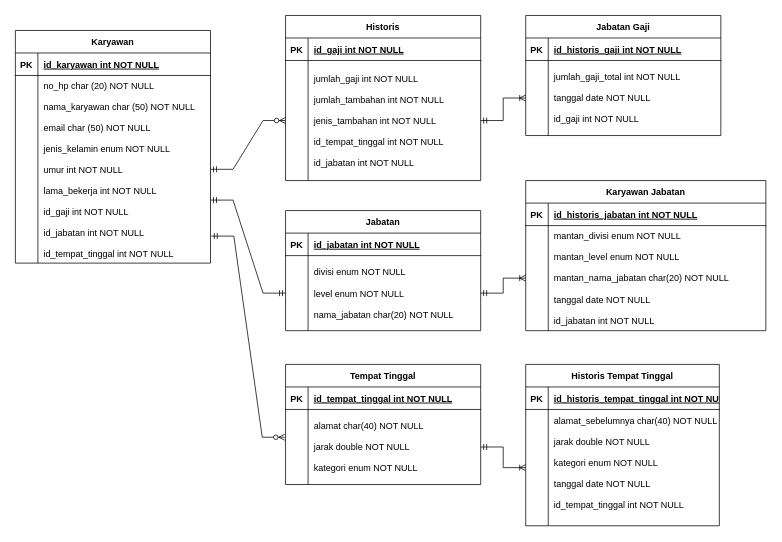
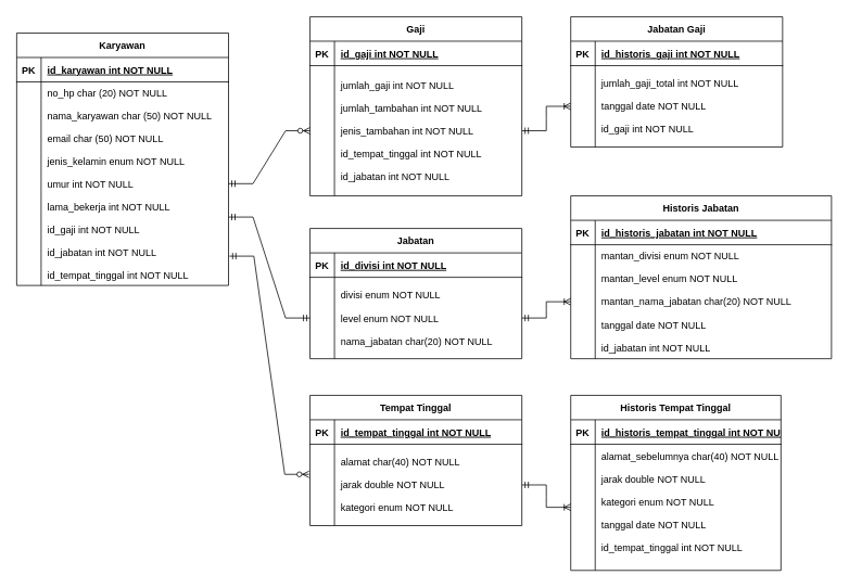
  <mxCell id="0" />
  <mxCell id="1" parent="0" />
  <mxCell id="2" value="Karyawan" style="shape=table;startSize=30;container=1;collapsible=1;childLayout=tableLayout;fixedRows=1;rowLines=0;fontStyle=1;align=center;resizeLast=1;" vertex="1" parent="1"><mxGeometry x="20" y="40" width="260" height="310" as="geometry" /></mxCell>
  <mxCell id="3" value="" style="shape=tableRow;horizontal=0;startSize=0;swimlaneHead=0;swimlaneBody=0;fillColor=none;collapsible=0;dropTarget=0;points=[[0,0.5],[1,0.5]];portConstraint=eastwest;top=0;left=0;right=0;bottom=1;" vertex="1" parent="2"><mxGeometry y="30" width="260" height="30" as="geometry" /></mxCell>
  <mxCell id="4" value="PK" style="shape=partialRectangle;connectable=0;fillColor=none;top=0;left=0;bottom=0;right=0;fontStyle=1;overflow=hidden;" vertex="1" parent="3"><mxGeometry width="30" height="30" as="geometry"><mxRectangle width="30" height="30" as="alternateBounds" /></mxGeometry></mxCell>
  <mxCell id="5" value="id_karyawan int NOT NULL" style="shape=partialRectangle;connectable=0;fillColor=none;top=0;left=0;bottom=0;right=0;align=left;spacingLeft=6;fontStyle=5;overflow=hidden;" vertex="1" parent="3"><mxGeometry x="30" width="230" height="30" as="geometry"><mxRectangle width="230" height="30" as="alternateBounds" /></mxGeometry></mxCell>
  <mxCell id="6" value="" style="shape=tableRow;horizontal=0;startSize=0;swimlaneHead=0;swimlaneBody=0;fillColor=none;collapsible=0;dropTarget=0;points=[[0,0.5],[1,0.5]];portConstraint=eastwest;top=0;left=0;right=0;bottom=0;" vertex="1" parent="2"><mxGeometry y="60" width="260" height="250" as="geometry" /></mxCell>
  <mxCell id="7" value="" style="shape=partialRectangle;connectable=0;fillColor=none;top=0;left=0;bottom=0;right=0;editable=1;overflow=hidden;" vertex="1" parent="6"><mxGeometry width="30" height="250" as="geometry"><mxRectangle width="30" height="250" as="alternateBounds" /></mxGeometry></mxCell>
  <mxCell id="8" value="no_hp char (20) NOT NULL&#10;&#10;nama_karyawan char (50) NOT NULL&#10;&#10;email char (50) NOT NULL&#10;&#10;jenis_kelamin enum NOT NULL&#10;&#10;umur int NOT NULL&#10;&#10;lama_bekerja int NOT NULL&#10;&#10;id_gaji int NOT NULL&#10;&#10;id_jabatan int NOT NULL&#10;&#10;id_tempat_tinggal int NOT NULL" style="shape=partialRectangle;connectable=0;fillColor=none;top=0;left=0;bottom=0;right=0;align=left;spacingLeft=6;overflow=hidden;fontStyle=0" vertex="1" parent="6"><mxGeometry x="30" width="230" height="250" as="geometry"><mxRectangle width="230" height="250" as="alternateBounds" /></mxGeometry></mxCell>
- <mxCell id="9" value="Historis" style="shape=table;startSize=30;container=1;collapsible=1;childLayout=tableLayout;fixedRows=1;rowLines=0;fontStyle=1;align=center;resizeLast=1;" vertex="1" parent="1"><mxGeometry x="380" y="20" width="260" height="220" as="geometry" /></mxCell>
+ <mxCell id="9" value="Gaji" style="shape=table;startSize=30;container=1;collapsible=1;childLayout=tableLayout;fixedRows=1;rowLines=0;fontStyle=1;align=center;resizeLast=1;" vertex="1" parent="1"><mxGeometry x="380" y="20" width="260" height="220" as="geometry" /></mxCell>
  <mxCell id="10" value="" style="shape=tableRow;horizontal=0;startSize=0;swimlaneHead=0;swimlaneBody=0;fillColor=none;collapsible=0;dropTarget=0;points=[[0,0.5],[1,0.5]];portConstraint=eastwest;top=0;left=0;right=0;bottom=1;" vertex="1" parent="9"><mxGeometry y="30" width="260" height="30" as="geometry" /></mxCell>
  <mxCell id="11" value="PK" style="shape=partialRectangle;connectable=0;fillColor=none;top=0;left=0;bottom=0;right=0;fontStyle=1;overflow=hidden;" vertex="1" parent="10"><mxGeometry width="30" height="30" as="geometry"><mxRectangle width="30" height="30" as="alternateBounds" /></mxGeometry></mxCell>
  <mxCell id="12" value="id_gaji int NOT NULL" style="shape=partialRectangle;connectable=0;fillColor=none;top=0;left=0;bottom=0;right=0;align=left;spacingLeft=6;fontStyle=5;overflow=hidden;" vertex="1" parent="10"><mxGeometry x="30" width="230" height="30" as="geometry"><mxRectangle width="230" height="30" as="alternateBounds" /></mxGeometry></mxCell>
  <mxCell id="13" value="" style="shape=tableRow;horizontal=0;startSize=0;swimlaneHead=0;swimlaneBody=0;fillColor=none;collapsible=0;dropTarget=0;points=[[0,0.5],[1,0.5]];portConstraint=eastwest;top=0;left=0;right=0;bottom=0;" vertex="1" parent="9"><mxGeometry y="60" width="260" height="160" as="geometry" /></mxCell>
  <mxCell id="14" value="" style="shape=partialRectangle;connectable=0;fillColor=none;top=0;left=0;bottom=0;right=0;editable=1;overflow=hidden;" vertex="1" parent="13"><mxGeometry width="30" height="160" as="geometry"><mxRectangle width="30" height="160" as="alternateBounds" /></mxGeometry></mxCell>
  <mxCell id="15" value="jumlah_gaji int NOT NULL&#10;&#10;jumlah_tambahan int NOT NULL&#10;&#10;jenis_tambahan int NOT NULL&#10;&#10;id_tempat_tinggal int NOT NULL&#10;&#10;id_jabatan int NOT NULL" style="shape=partialRectangle;connectable=0;fillColor=none;top=0;left=0;bottom=0;right=0;align=left;spacingLeft=6;overflow=hidden;fontStyle=0" vertex="1" parent="13"><mxGeometry x="30" width="230" height="160" as="geometry"><mxRectangle width="230" height="160" as="alternateBounds" /></mxGeometry></mxCell>
  <mxCell id="16" value="Jabatan" style="shape=table;startSize=30;container=1;collapsible=1;childLayout=tableLayout;fixedRows=1;rowLines=0;fontStyle=1;align=center;resizeLast=1;" vertex="1" parent="1"><mxGeometry x="380" y="280" width="260" height="160" as="geometry" /></mxCell>
  <mxCell id="17" value="" style="shape=tableRow;horizontal=0;startSize=0;swimlaneHead=0;swimlaneBody=0;fillColor=none;collapsible=0;dropTarget=0;points=[[0,0.5],[1,0.5]];portConstraint=eastwest;top=0;left=0;right=0;bottom=1;" vertex="1" parent="16"><mxGeometry y="30" width="260" height="30" as="geometry" /></mxCell>
  <mxCell id="18" value="PK" style="shape=partialRectangle;connectable=0;fillColor=none;top=0;left=0;bottom=0;right=0;fontStyle=1;overflow=hidden;" vertex="1" parent="17"><mxGeometry width="30" height="30" as="geometry"><mxRectangle width="30" height="30" as="alternateBounds" /></mxGeometry></mxCell>
- <mxCell id="19" value="id_jabatan int NOT NULL" style="shape=partialRectangle;connectable=0;fillColor=none;top=0;left=0;bottom=0;right=0;align=left;spacingLeft=6;fontStyle=5;overflow=hidden;" vertex="1" parent="17"><mxGeometry x="30" width="230" height="30" as="geometry"><mxRectangle width="230" height="30" as="alternateBounds" /></mxGeometry></mxCell>
+ <mxCell id="19" value="id_divisi int NOT NULL" style="shape=partialRectangle;connectable=0;fillColor=none;top=0;left=0;bottom=0;right=0;align=left;spacingLeft=6;fontStyle=5;overflow=hidden;" vertex="1" parent="17"><mxGeometry x="30" width="230" height="30" as="geometry"><mxRectangle width="230" height="30" as="alternateBounds" /></mxGeometry></mxCell>
  <mxCell id="20" value="" style="shape=tableRow;horizontal=0;startSize=0;swimlaneHead=0;swimlaneBody=0;fillColor=none;collapsible=0;dropTarget=0;points=[[0,0.5],[1,0.5]];portConstraint=eastwest;top=0;left=0;right=0;bottom=0;" vertex="1" parent="16"><mxGeometry y="60" width="260" height="100" as="geometry" /></mxCell>
  <mxCell id="21" value="" style="shape=partialRectangle;connectable=0;fillColor=none;top=0;left=0;bottom=0;right=0;editable=1;overflow=hidden;" vertex="1" parent="20"><mxGeometry width="30" height="100" as="geometry"><mxRectangle width="30" height="100" as="alternateBounds" /></mxGeometry></mxCell>
  <mxCell id="22" value="divisi enum NOT NULL&#10;&#10;level enum NOT NULL&#10;&#10;nama_jabatan char(20) NOT NULL" style="shape=partialRectangle;connectable=0;fillColor=none;top=0;left=0;bottom=0;right=0;align=left;spacingLeft=6;overflow=hidden;" vertex="1" parent="20"><mxGeometry x="30" width="230" height="100" as="geometry"><mxRectangle width="230" height="100" as="alternateBounds" /></mxGeometry></mxCell>
  <mxCell id="23" value="Tempat Tinggal" style="shape=table;startSize=30;container=1;collapsible=1;childLayout=tableLayout;fixedRows=1;rowLines=0;fontStyle=1;align=center;resizeLast=1;" vertex="1" parent="1"><mxGeometry x="380" y="485" width="260" height="160" as="geometry" /></mxCell>
  <mxCell id="24" value="" style="shape=tableRow;horizontal=0;startSize=0;swimlaneHead=0;swimlaneBody=0;fillColor=none;collapsible=0;dropTarget=0;points=[[0,0.5],[1,0.5]];portConstraint=eastwest;top=0;left=0;right=0;bottom=1;" vertex="1" parent="23"><mxGeometry y="30" width="260" height="30" as="geometry" /></mxCell>
  <mxCell id="25" value="PK" style="shape=partialRectangle;connectable=0;fillColor=none;top=0;left=0;bottom=0;right=0;fontStyle=1;overflow=hidden;" vertex="1" parent="24"><mxGeometry width="30" height="30" as="geometry"><mxRectangle width="30" height="30" as="alternateBounds" /></mxGeometry></mxCell>
  <mxCell id="26" value="id_tempat_tinggal int NOT NULL" style="shape=partialRectangle;connectable=0;fillColor=none;top=0;left=0;bottom=0;right=0;align=left;spacingLeft=6;fontStyle=5;overflow=hidden;" vertex="1" parent="24"><mxGeometry x="30" width="230" height="30" as="geometry"><mxRectangle width="230" height="30" as="alternateBounds" /></mxGeometry></mxCell>
  <mxCell id="27" value="" style="shape=tableRow;horizontal=0;startSize=0;swimlaneHead=0;swimlaneBody=0;fillColor=none;collapsible=0;dropTarget=0;points=[[0,0.5],[1,0.5]];portConstraint=eastwest;top=0;left=0;right=0;bottom=0;" vertex="1" parent="23"><mxGeometry y="60" width="260" height="100" as="geometry" /></mxCell>
  <mxCell id="28" value="" style="shape=partialRectangle;connectable=0;fillColor=none;top=0;left=0;bottom=0;right=0;editable=1;overflow=hidden;" vertex="1" parent="27"><mxGeometry width="30" height="100" as="geometry"><mxRectangle width="30" height="100" as="alternateBounds" /></mxGeometry></mxCell>
  <mxCell id="29" value="alamat char(40) NOT NULL&#10;&#10;jarak double NOT NULL&#10;&#10;kategori enum NOT NULL" style="shape=partialRectangle;connectable=0;fillColor=none;top=0;left=0;bottom=0;right=0;align=left;spacingLeft=6;overflow=hidden;" vertex="1" parent="27"><mxGeometry x="30" width="230" height="100" as="geometry"><mxRectangle width="230" height="100" as="alternateBounds" /></mxGeometry></mxCell>
  <mxCell id="30" value="" style="edgeStyle=entityRelationEdgeStyle;fontSize=12;html=1;endArrow=ERzeroToMany;startArrow=ERmandOne;rounded=0;" edge="1" parent="1" source="6"><mxGeometry width="100" height="100" relative="1" as="geometry"><mxPoint x="280" y="260" as="sourcePoint" /><mxPoint x="380" y="160" as="targetPoint" /></mxGeometry></mxCell>
  <mxCell id="31" value="" style="edgeStyle=entityRelationEdgeStyle;fontSize=12;html=1;endArrow=ERmandOne;startArrow=ERmandOne;rounded=0;entryX=0;entryY=0.5;entryDx=0;entryDy=0;exitX=1;exitY=0.664;exitDx=0;exitDy=0;exitPerimeter=0;" edge="1" parent="1" source="6" target="20"><mxGeometry width="100" height="100" relative="1" as="geometry"><mxPoint x="290" y="320" as="sourcePoint" /><mxPoint x="390" y="220" as="targetPoint" /></mxGeometry></mxCell>
  <mxCell id="32" value="" style="edgeStyle=entityRelationEdgeStyle;fontSize=12;html=1;endArrow=ERzeroToMany;startArrow=ERmandOne;rounded=0;exitX=1.004;exitY=0.856;exitDx=0;exitDy=0;exitPerimeter=0;entryX=-0.004;entryY=0.37;entryDx=0;entryDy=0;entryPerimeter=0;" edge="1" parent="1" source="6" target="27"><mxGeometry width="100" height="100" relative="1" as="geometry"><mxPoint x="410" y="470" as="sourcePoint" /><mxPoint x="510" y="370" as="targetPoint" /></mxGeometry></mxCell>
  <mxCell id="33" value="Jabatan Gaji" style="shape=table;startSize=30;container=1;collapsible=1;childLayout=tableLayout;fixedRows=1;rowLines=0;fontStyle=1;align=center;resizeLast=1;" vertex="1" parent="1"><mxGeometry x="700" y="20" width="260" height="160.0" as="geometry" /></mxCell>
  <mxCell id="34" value="" style="shape=tableRow;horizontal=0;startSize=0;swimlaneHead=0;swimlaneBody=0;fillColor=none;collapsible=0;dropTarget=0;points=[[0,0.5],[1,0.5]];portConstraint=eastwest;top=0;left=0;right=0;bottom=1;" vertex="1" parent="33"><mxGeometry y="30" width="260" height="30" as="geometry" /></mxCell>
  <mxCell id="35" value="PK" style="shape=partialRectangle;connectable=0;fillColor=none;top=0;left=0;bottom=0;right=0;fontStyle=1;overflow=hidden;" vertex="1" parent="34"><mxGeometry width="30" height="30" as="geometry"><mxRectangle width="30" height="30" as="alternateBounds" /></mxGeometry></mxCell>
  <mxCell id="36" value="id_historis_gaji int NOT NULL" style="shape=partialRectangle;connectable=0;fillColor=none;top=0;left=0;bottom=0;right=0;align=left;spacingLeft=6;fontStyle=5;overflow=hidden;" vertex="1" parent="34"><mxGeometry x="30" width="230" height="30" as="geometry"><mxRectangle width="230" height="30" as="alternateBounds" /></mxGeometry></mxCell>
  <mxCell id="37" value="" style="shape=tableRow;horizontal=0;startSize=0;swimlaneHead=0;swimlaneBody=0;fillColor=none;collapsible=0;dropTarget=0;points=[[0,0.5],[1,0.5]];portConstraint=eastwest;top=0;left=0;right=0;bottom=0;" vertex="1" parent="33"><mxGeometry y="60" width="260" height="100" as="geometry" /></mxCell>
  <mxCell id="38" value="" style="shape=partialRectangle;connectable=0;fillColor=none;top=0;left=0;bottom=0;right=0;editable=1;overflow=hidden;" vertex="1" parent="37"><mxGeometry width="30" height="100" as="geometry"><mxRectangle width="30" height="100" as="alternateBounds" /></mxGeometry></mxCell>
  <mxCell id="39" value="jumlah_gaji_total int NOT NULL&#10;&#10;tanggal date NOT NULL&#10;&#10;id_gaji int NOT NULL" style="shape=partialRectangle;connectable=0;fillColor=none;top=0;left=0;bottom=0;right=0;align=left;spacingLeft=6;overflow=hidden;fontStyle=0" vertex="1" parent="37"><mxGeometry x="30" width="230" height="100" as="geometry"><mxRectangle width="230" height="100" as="alternateBounds" /></mxGeometry></mxCell>
  <mxCell id="40" value="" style="edgeStyle=entityRelationEdgeStyle;fontSize=12;html=1;endArrow=ERoneToMany;startArrow=ERmandOne;rounded=0;entryX=0;entryY=0.5;entryDx=0;entryDy=0;" edge="1" parent="1" source="13" target="37"><mxGeometry width="100" height="100" relative="1" as="geometry"><mxPoint x="310" y="450" as="sourcePoint" /><mxPoint x="410" y="350" as="targetPoint" /></mxGeometry></mxCell>
- <mxCell id="41" value="Karyawan Jabatan" style="shape=table;startSize=30;container=1;collapsible=1;childLayout=tableLayout;fixedRows=1;rowLines=0;fontStyle=1;align=center;resizeLast=1;" vertex="1" parent="1"><mxGeometry x="700" y="240" width="320" height="200" as="geometry" /></mxCell>
+ <mxCell id="41" value="Historis Jabatan" style="shape=table;startSize=30;container=1;collapsible=1;childLayout=tableLayout;fixedRows=1;rowLines=0;fontStyle=1;align=center;resizeLast=1;" vertex="1" parent="1"><mxGeometry x="700" y="240" width="320" height="200" as="geometry" /></mxCell>
  <mxCell id="42" value="" style="shape=tableRow;horizontal=0;startSize=0;swimlaneHead=0;swimlaneBody=0;fillColor=none;collapsible=0;dropTarget=0;points=[[0,0.5],[1,0.5]];portConstraint=eastwest;top=0;left=0;right=0;bottom=1;" vertex="1" parent="41"><mxGeometry y="30" width="320" height="30" as="geometry" /></mxCell>
  <mxCell id="43" value="PK" style="shape=partialRectangle;connectable=0;fillColor=none;top=0;left=0;bottom=0;right=0;fontStyle=1;overflow=hidden;" vertex="1" parent="42"><mxGeometry width="30" height="30" as="geometry"><mxRectangle width="30" height="30" as="alternateBounds" /></mxGeometry></mxCell>
  <mxCell id="44" value="id_historis_jabatan int NOT NULL" style="shape=partialRectangle;connectable=0;fillColor=none;top=0;left=0;bottom=0;right=0;align=left;spacingLeft=6;fontStyle=5;overflow=hidden;" vertex="1" parent="42"><mxGeometry x="30" width="290" height="30" as="geometry"><mxRectangle width="290" height="30" as="alternateBounds" /></mxGeometry></mxCell>
  <mxCell id="45" value="" style="shape=tableRow;horizontal=0;startSize=0;swimlaneHead=0;swimlaneBody=0;fillColor=none;collapsible=0;dropTarget=0;points=[[0,0.5],[1,0.5]];portConstraint=eastwest;top=0;left=0;right=0;bottom=0;" vertex="1" parent="41"><mxGeometry y="60" width="320" height="140" as="geometry" /></mxCell>
  <mxCell id="46" value="" style="shape=partialRectangle;connectable=0;fillColor=none;top=0;left=0;bottom=0;right=0;editable=1;overflow=hidden;" vertex="1" parent="45"><mxGeometry width="30" height="140" as="geometry"><mxRectangle width="30" height="140" as="alternateBounds" /></mxGeometry></mxCell>
  <mxCell id="47" value="mantan_divisi enum NOT NULL&#10;&#10;mantan_level enum NOT NULL&#10;&#10;mantan_nama_jabatan char(20) NOT NULL&#10;&#10;tanggal date NOT NULL&#10;&#10;id_jabatan int NOT NULL" style="shape=partialRectangle;connectable=0;fillColor=none;top=0;left=0;bottom=0;right=0;align=left;spacingLeft=6;overflow=hidden;fontStyle=0" vertex="1" parent="45"><mxGeometry x="30" width="290" height="140" as="geometry"><mxRectangle width="290" height="140" as="alternateBounds" /></mxGeometry></mxCell>
  <mxCell id="48" value="Historis Tempat Tinggal" style="shape=table;startSize=30;container=1;collapsible=1;childLayout=tableLayout;fixedRows=1;rowLines=0;fontStyle=1;align=center;resizeLast=1;" vertex="1" parent="1"><mxGeometry x="700" y="485" width="258" height="215" as="geometry" /></mxCell>
  <mxCell id="49" value="" style="shape=tableRow;horizontal=0;startSize=0;swimlaneHead=0;swimlaneBody=0;fillColor=none;collapsible=0;dropTarget=0;points=[[0,0.5],[1,0.5]];portConstraint=eastwest;top=0;left=0;right=0;bottom=1;" vertex="1" parent="48"><mxGeometry y="30" width="258" height="30" as="geometry" /></mxCell>
  <mxCell id="50" value="PK" style="shape=partialRectangle;connectable=0;fillColor=none;top=0;left=0;bottom=0;right=0;fontStyle=1;overflow=hidden;" vertex="1" parent="49"><mxGeometry width="30" height="30" as="geometry"><mxRectangle width="30" height="30" as="alternateBounds" /></mxGeometry></mxCell>
  <mxCell id="51" value="id_historis_tempat_tinggal int NOT NULL" style="shape=partialRectangle;connectable=0;fillColor=none;top=0;left=0;bottom=0;right=0;align=left;spacingLeft=6;fontStyle=5;overflow=hidden;" vertex="1" parent="49"><mxGeometry x="30" width="228" height="30" as="geometry"><mxRectangle width="228" height="30" as="alternateBounds" /></mxGeometry></mxCell>
  <mxCell id="52" value="" style="shape=tableRow;horizontal=0;startSize=0;swimlaneHead=0;swimlaneBody=0;fillColor=none;collapsible=0;dropTarget=0;points=[[0,0.5],[1,0.5]];portConstraint=eastwest;top=0;left=0;right=0;bottom=0;" vertex="1" parent="48"><mxGeometry y="60" width="258" height="155" as="geometry" /></mxCell>
  <mxCell id="53" value="" style="shape=partialRectangle;connectable=0;fillColor=none;top=0;left=0;bottom=0;right=0;editable=1;overflow=hidden;" vertex="1" parent="52"><mxGeometry width="30" height="155" as="geometry"><mxRectangle width="30" height="155" as="alternateBounds" /></mxGeometry></mxCell>
  <mxCell id="54" value="alamat_sebelumnya char(40) NOT NULL&#10;&#10;jarak double NOT NULL&#10;&#10;kategori enum NOT NULL&#10;&#10;tanggal date NOT NULL&#10;&#10;id_tempat_tinggal int NOT NULL&#10;" style="shape=partialRectangle;connectable=0;fillColor=none;top=0;left=0;bottom=0;right=0;align=left;spacingLeft=6;overflow=hidden;fontStyle=0" vertex="1" parent="52"><mxGeometry x="30" width="228" height="155" as="geometry"><mxRectangle width="228" height="155" as="alternateBounds" /></mxGeometry></mxCell>
  <mxCell id="55" value="" style="edgeStyle=entityRelationEdgeStyle;fontSize=12;html=1;endArrow=ERoneToMany;startArrow=ERmandOne;rounded=0;" edge="1" parent="1" source="20" target="45"><mxGeometry width="100" height="100" relative="1" as="geometry"><mxPoint x="470" y="380" as="sourcePoint" /><mxPoint x="570" y="280" as="targetPoint" /></mxGeometry></mxCell>
  <mxCell id="56" value="" style="edgeStyle=entityRelationEdgeStyle;fontSize=12;html=1;endArrow=ERoneToMany;startArrow=ERmandOne;rounded=0;" edge="1" parent="1" source="27" target="52"><mxGeometry width="100" height="100" relative="1" as="geometry"><mxPoint x="470" y="380" as="sourcePoint" /><mxPoint x="570" y="280" as="targetPoint" /></mxGeometry></mxCell>
